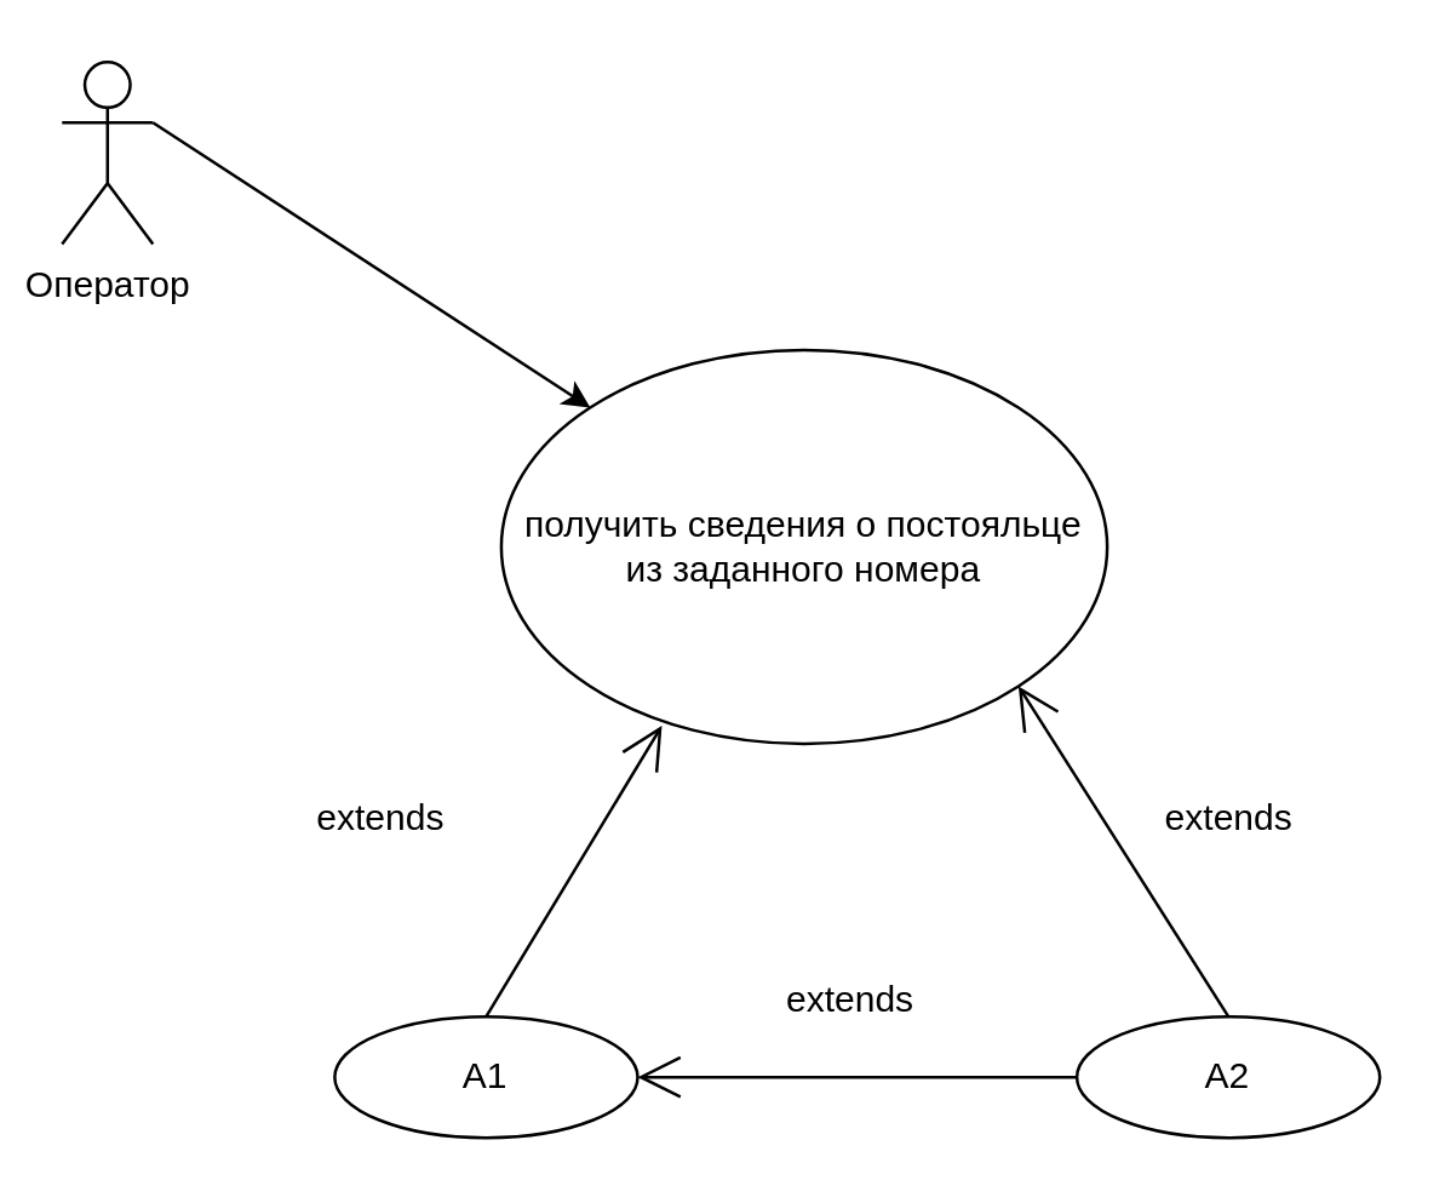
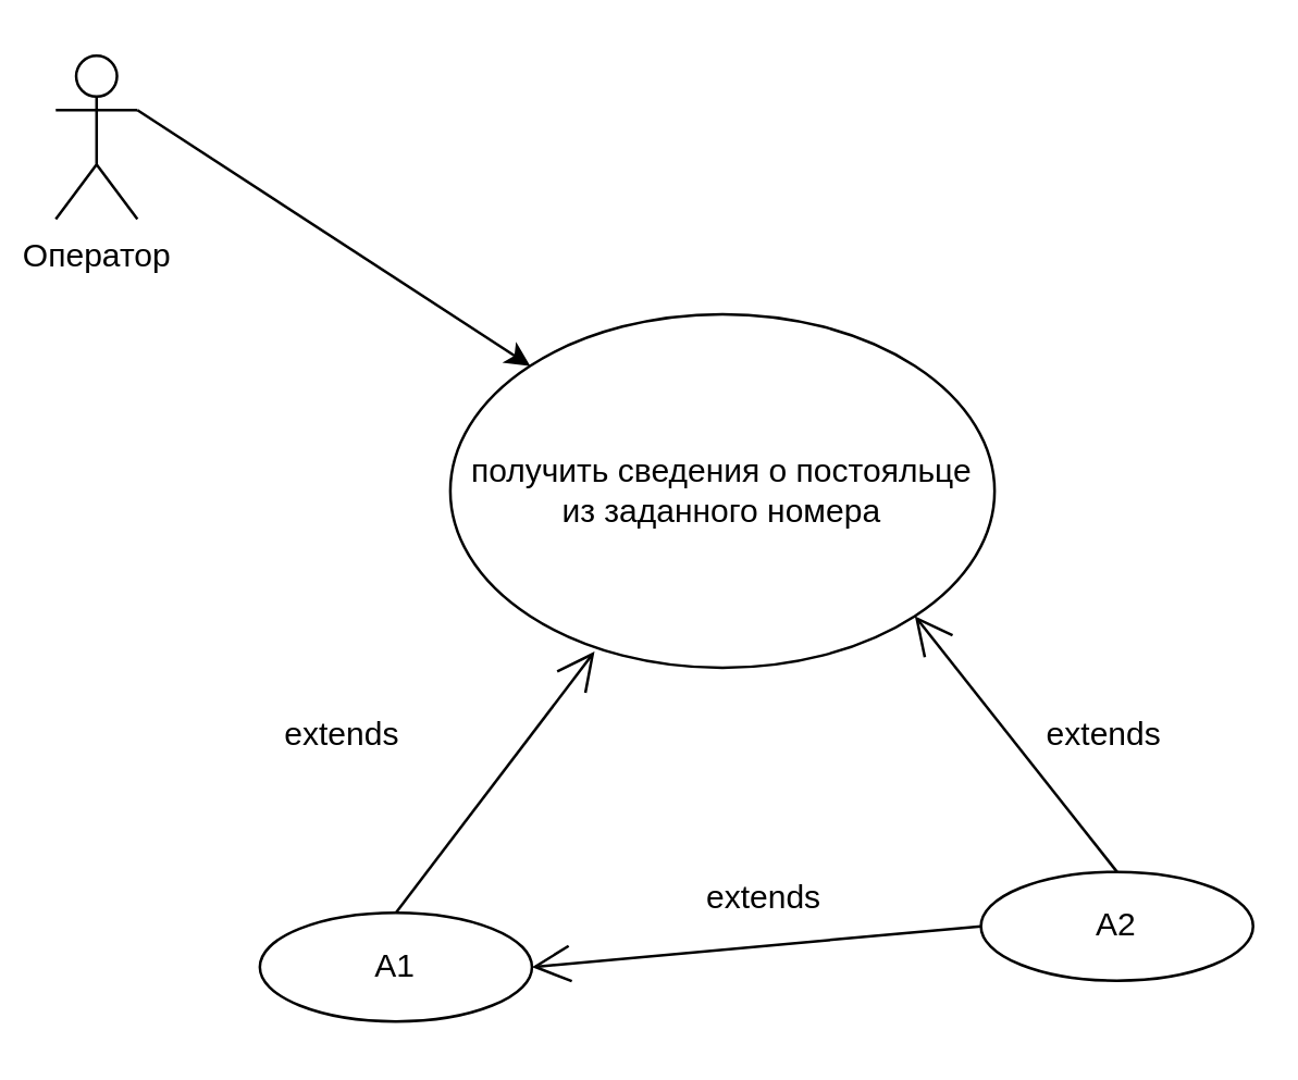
  <mxCell id="0" />
  <mxCell id="1" parent="0" />
  <mxCell id="2" value="Оператор" style="shape=umlActor;verticalLabelPosition=bottom;verticalAlign=top;html=1;" parent="1" vertex="1"><mxGeometry x="20" y="20" width="30" height="60" as="geometry" /></mxCell>
  <mxCell id="3" value="получить сведения о постояльце из заданного номера" style="ellipse;whiteSpace=wrap;html=1;align=center;" parent="1" vertex="1"><mxGeometry x="165" y="115" width="200" height="130" as="geometry" /></mxCell>
- <mxCell id="4" value="A2" style="ellipse;whiteSpace=wrap;html=1;align=center;" parent="1" vertex="1"><mxGeometry x="355" y="335" width="100" height="40" as="geometry" /></mxCell>
- <mxCell id="5" value="A1" style="ellipse;whiteSpace=wrap;html=1;align=center;" parent="1" vertex="1"><mxGeometry x="110" y="335" width="100" height="40" as="geometry" /></mxCell>
+ <mxCell id="4" value="A2" style="ellipse;whiteSpace=wrap;html=1;align=center;" parent="1" vertex="1"><mxGeometry x="360" y="320" width="100" height="40" as="geometry" /></mxCell>
+ <mxCell id="5" value="A1" style="ellipse;whiteSpace=wrap;html=1;align=center;" parent="1" vertex="1"><mxGeometry x="95" y="335" width="100" height="40" as="geometry" /></mxCell>
  <mxCell id="6" value="" style="endArrow=open;endFill=1;endSize=12;html=1;rounded=0;exitX=0.5;exitY=0;exitDx=0;exitDy=0;entryX=1;entryY=1;entryDx=0;entryDy=0;" parent="1" source="4" target="3" edge="1"><mxGeometry width="160" relative="1" as="geometry"><mxPoint x="345" y="265" as="sourcePoint" /><mxPoint x="375" y="205" as="targetPoint" /></mxGeometry></mxCell>
  <mxCell id="7" value="" style="endArrow=open;endFill=1;endSize=12;html=1;rounded=0;entryX=1;entryY=0.5;entryDx=0;entryDy=0;exitX=0;exitY=0.5;exitDx=0;exitDy=0;" parent="1" source="4" target="5" edge="1"><mxGeometry width="160" relative="1" as="geometry"><mxPoint x="195" y="374" as="sourcePoint" /><mxPoint x="355" y="374" as="targetPoint" /></mxGeometry></mxCell>
  <mxCell id="8" value="" style="endArrow=open;endFill=1;endSize=12;html=1;rounded=0;exitX=0.5;exitY=0;exitDx=0;exitDy=0;entryX=0.265;entryY=0.954;entryDx=0;entryDy=0;entryPerimeter=0;" parent="1" source="5" target="3" edge="1"><mxGeometry width="160" relative="1" as="geometry"><mxPoint x="195" y="165" as="sourcePoint" /><mxPoint x="355" y="165" as="targetPoint" /></mxGeometry></mxCell>
  <mxCell id="9" value="extends" style="text;html=1;align=center;verticalAlign=middle;resizable=0;points=[];autosize=1;strokeColor=none;fillColor=none;" parent="1" vertex="1"><mxGeometry x="370" y="255" width="70" height="30" as="geometry" /></mxCell>
  <mxCell id="10" value="extends" style="text;html=1;align=center;verticalAlign=middle;resizable=0;points=[];autosize=1;strokeColor=none;fillColor=none;" parent="1" vertex="1"><mxGeometry x="245" y="315" width="70" height="30" as="geometry" /></mxCell>
  <mxCell id="11" value="extends" style="text;html=1;align=center;verticalAlign=middle;resizable=0;points=[];autosize=1;strokeColor=none;fillColor=none;" parent="1" vertex="1"><mxGeometry x="90" y="255" width="70" height="30" as="geometry" /></mxCell>
  <mxCell id="12" value="" style="endArrow=classic;html=1;rounded=0;exitX=1;exitY=0.333;exitDx=0;exitDy=0;exitPerimeter=0;" edge="1" parent="1" source="2" target="3"><mxGeometry width="50" height="50" relative="1" as="geometry"><mxPoint x="255" y="185" as="sourcePoint" /><mxPoint x="305" y="135" as="targetPoint" /></mxGeometry></mxCell>
